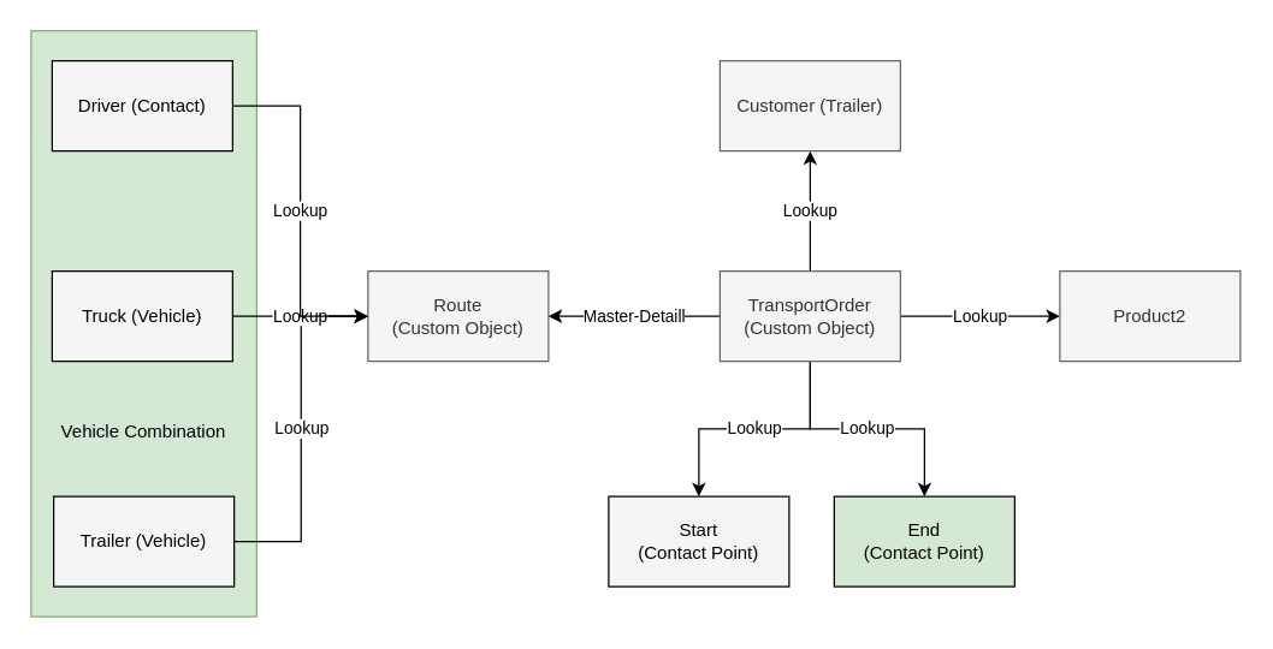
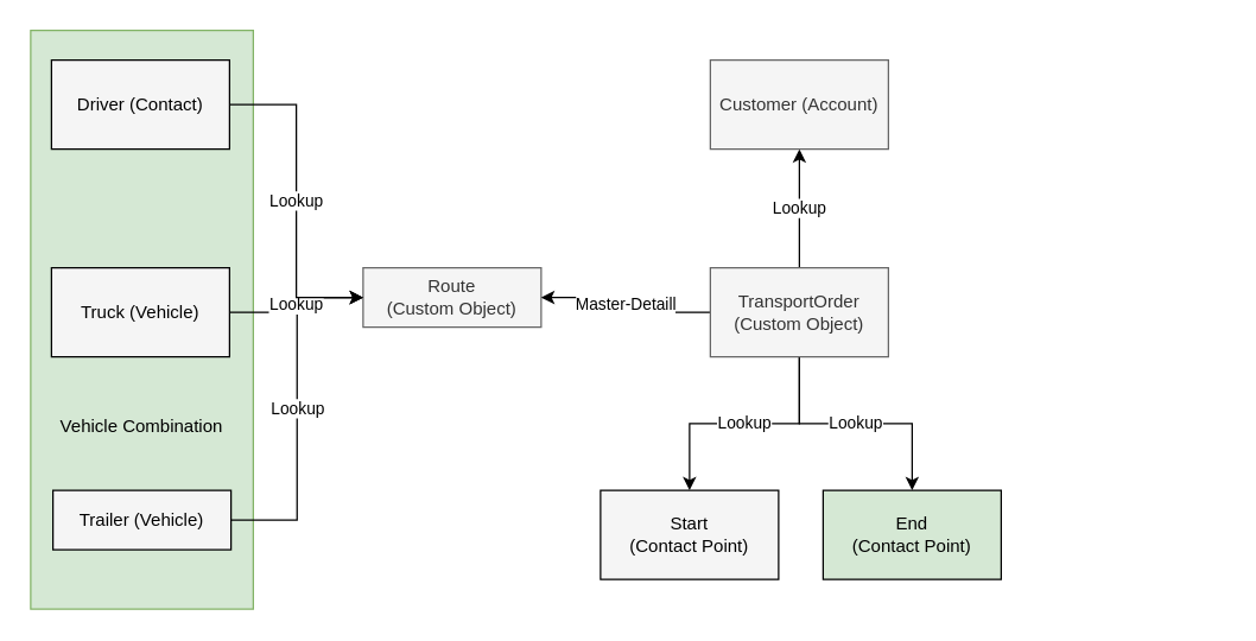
  <mxCell id="0" />
  <mxCell id="1" parent="0" />
  <mxCell id="2" value="&lt;br&gt;&lt;br&gt;&lt;br&gt;&lt;br&gt;&lt;br&gt;&lt;br&gt;&lt;br&gt;&lt;br&gt;&lt;br&gt;&lt;br&gt;Vehicle Combination" style="rounded=0;whiteSpace=wrap;html=1;fillColor=#d5e8d4;strokeColor=#82b366;" parent="1" vertex="1"><mxGeometry x="20" y="20" width="150" height="390" as="geometry" /></mxCell>
  <mxCell id="3" value="Lookup" style="edgeStyle=orthogonalEdgeStyle;rounded=0;orthogonalLoop=1;jettySize=auto;html=1;exitX=0.5;exitY=0;exitDx=0;exitDy=0;entryX=0.5;entryY=1;entryDx=0;entryDy=0;" edge="1" parent="1" source="10" target="5"><mxGeometry relative="1" as="geometry" /></mxCell>
- <mxCell id="4" value="Route &lt;br&gt;(Custom Object)" style="rounded=0;whiteSpace=wrap;html=1;fillColor=#f5f5f5;fontColor=#333333;strokeColor=#666666;" parent="1" vertex="1"><mxGeometry x="244" y="180" width="120" height="60" as="geometry" /></mxCell>
- <mxCell id="5" value="Customer (Trailer)" style="rounded=0;whiteSpace=wrap;html=1;fillColor=#f5f5f5;fontColor=#333333;strokeColor=#666666;" parent="1" vertex="1"><mxGeometry x="478" y="40" width="120" height="60" as="geometry" /></mxCell>
- <mxCell id="6" value="Lookup" style="edgeStyle=orthogonalEdgeStyle;rounded=0;orthogonalLoop=1;jettySize=auto;html=1;exitX=1;exitY=0.5;exitDx=0;exitDy=0;entryX=0;entryY=0.5;entryDx=0;entryDy=0;" parent="1" source="10" target="11" edge="1"><mxGeometry relative="1" as="geometry" /></mxCell>
+ <mxCell id="4" value="Route &lt;br&gt;(Custom Object)" style="rounded=0;whiteSpace=wrap;html=1;fillColor=#f5f5f5;fontColor=#333333;strokeColor=#666666;" parent="1" vertex="1"><mxGeometry x="244" y="180" width="120" height="40" as="geometry" /></mxCell>
+ <mxCell id="5" value="Customer (Account)" style="rounded=0;whiteSpace=wrap;html=1;fillColor=#f5f5f5;fontColor=#333333;strokeColor=#666666;" parent="1" vertex="1"><mxGeometry x="478" y="40" width="120" height="60" as="geometry" /></mxCell>
  <mxCell id="7" value="Lookup" style="edgeStyle=orthogonalEdgeStyle;rounded=0;orthogonalLoop=1;jettySize=auto;html=1;exitX=0.5;exitY=1;exitDx=0;exitDy=0;" parent="1" source="10" target="13" edge="1"><mxGeometry relative="1" as="geometry" /></mxCell>
  <mxCell id="8" value="Lookup" style="edgeStyle=orthogonalEdgeStyle;rounded=0;orthogonalLoop=1;jettySize=auto;html=1;exitX=0.5;exitY=1;exitDx=0;exitDy=0;entryX=0.5;entryY=0;entryDx=0;entryDy=0;" parent="1" source="10" target="12" edge="1"><mxGeometry relative="1" as="geometry" /></mxCell>
  <mxCell id="9" value="Master-Detaill" style="edgeStyle=orthogonalEdgeStyle;rounded=0;orthogonalLoop=1;jettySize=auto;html=1;exitX=0;exitY=0.5;exitDx=0;exitDy=0;entryX=1;entryY=0.5;entryDx=0;entryDy=0;" edge="1" parent="1" source="10" target="4"><mxGeometry relative="1" as="geometry" /></mxCell>
  <mxCell id="10" value="TransportOrder&lt;br&gt;(Custom Object)" style="rounded=0;whiteSpace=wrap;html=1;fillColor=#f5f5f5;fontColor=#333333;strokeColor=#666666;" parent="1" vertex="1"><mxGeometry x="478" y="180" width="120" height="60" as="geometry" /></mxCell>
- <mxCell id="11" value="Product2" style="rounded=0;whiteSpace=wrap;html=1;fillColor=#F5F5F5;fontColor=#333333;strokeColor=#666666;" parent="1" vertex="1"><mxGeometry x="704" y="180" width="120" height="60" as="geometry" /></mxCell>
  <mxCell id="12" value="End&lt;br&gt;(Contact Point)" style="rounded=0;whiteSpace=wrap;html=1;fillColor=#d5e8d4;" parent="1" vertex="1"><mxGeometry x="554" y="330" width="120" height="60" as="geometry" /></mxCell>
  <mxCell id="13" value="Start&lt;br&gt;(Contact Point)" style="rounded=0;whiteSpace=wrap;html=1;fillColor=#F5F5F5;" parent="1" vertex="1"><mxGeometry x="404" y="330" width="120" height="60" as="geometry" /></mxCell>
  <mxCell id="14" value="Lookup" style="edgeStyle=orthogonalEdgeStyle;rounded=0;orthogonalLoop=1;jettySize=auto;html=1;exitX=1;exitY=0.5;exitDx=0;exitDy=0;entryX=0;entryY=0.5;entryDx=0;entryDy=0;" parent="1" source="15" target="4" edge="1"><mxGeometry relative="1" as="geometry" /></mxCell>
- <mxCell id="15" value="Trailer (Vehicle)" style="rounded=0;whiteSpace=wrap;html=1;fillColor=#F5F5F5;" parent="1" vertex="1"><mxGeometry x="35" y="330" width="120" height="60" as="geometry" /></mxCell>
+ <mxCell id="15" value="Trailer (Vehicle)" style="rounded=0;whiteSpace=wrap;html=1;fillColor=#F5F5F5;" parent="1" vertex="1"><mxGeometry x="35" y="330" width="120" height="40" as="geometry" /></mxCell>
  <mxCell id="16" value="Lookup" style="edgeStyle=orthogonalEdgeStyle;rounded=0;orthogonalLoop=1;jettySize=auto;html=1;exitX=1;exitY=0.5;exitDx=0;exitDy=0;entryX=0;entryY=0.5;entryDx=0;entryDy=0;" parent="1" source="17" target="4" edge="1"><mxGeometry relative="1" as="geometry" /></mxCell>
  <mxCell id="17" value="Truck (Vehicle)" style="rounded=0;whiteSpace=wrap;html=1;fillColor=#F5F5F5;" parent="1" vertex="1"><mxGeometry x="34" y="180" width="120" height="60" as="geometry" /></mxCell>
  <mxCell id="18" value="Lookup" style="edgeStyle=orthogonalEdgeStyle;rounded=0;orthogonalLoop=1;jettySize=auto;html=1;exitX=1;exitY=0.5;exitDx=0;exitDy=0;entryX=0;entryY=0.5;entryDx=0;entryDy=0;" parent="1" source="19" target="4" edge="1"><mxGeometry relative="1" as="geometry" /></mxCell>
  <mxCell id="19" value="Driver (Contact)" style="rounded=0;whiteSpace=wrap;html=1;fillColor=#F5F5F5;" parent="1" vertex="1"><mxGeometry x="34" y="40" width="120" height="60" as="geometry" /></mxCell>
